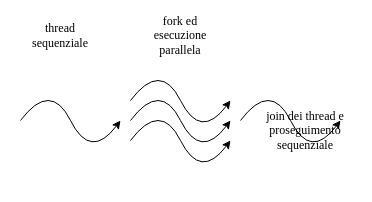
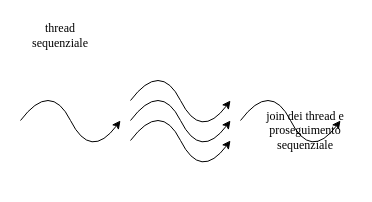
  <mxCell id="0" />
  <mxCell id="1" parent="0" />
  <mxCell id="2" value="" style="endArrow=classic;html=1;rounded=0;curved=1;fontFamily=Times New Roman;" edge="1" parent="1"><mxGeometry width="50" height="50" relative="1" as="geometry"><mxPoint x="20" y="120" as="sourcePoint" /><mxPoint x="120" y="120" as="targetPoint" /><Array as="points"><mxPoint x="50" y="80" /><mxPoint x="90" y="160" /></Array></mxGeometry></mxCell>
  <mxCell id="3" value="" style="endArrow=classic;html=1;rounded=0;curved=1;fontFamily=Times New Roman;" edge="1" parent="1"><mxGeometry width="50" height="50" relative="1" as="geometry"><mxPoint x="130" y="120" as="sourcePoint" /><mxPoint x="230" y="120" as="targetPoint" /><Array as="points"><mxPoint x="160" y="80" /><mxPoint x="200" y="160" /></Array></mxGeometry></mxCell>
  <mxCell id="4" value="" style="endArrow=classic;html=1;rounded=0;curved=1;fontFamily=Times New Roman;" edge="1" parent="1"><mxGeometry width="50" height="50" relative="1" as="geometry"><mxPoint x="130" y="100" as="sourcePoint" /><mxPoint x="230" y="100" as="targetPoint" /><Array as="points"><mxPoint x="160" y="60" /><mxPoint x="200" y="140" /></Array></mxGeometry></mxCell>
  <mxCell id="5" value="" style="endArrow=classic;html=1;rounded=0;curved=1;fontFamily=Times New Roman;" edge="1" parent="1"><mxGeometry width="50" height="50" relative="1" as="geometry"><mxPoint x="130" y="140" as="sourcePoint" /><mxPoint x="230" y="140" as="targetPoint" /><Array as="points"><mxPoint x="160" y="100" /><mxPoint x="200" y="180" /></Array></mxGeometry></mxCell>
  <mxCell id="6" value="" style="endArrow=classic;html=1;rounded=0;curved=1;fontFamily=Times New Roman;" edge="1" parent="1"><mxGeometry width="50" height="50" relative="1" as="geometry"><mxPoint x="240" y="120" as="sourcePoint" /><mxPoint x="340" y="120" as="targetPoint" /><Array as="points"><mxPoint x="270" y="80" /><mxPoint x="310" y="160" /></Array></mxGeometry></mxCell>
  <mxCell id="7" value="thread sequenziale" style="text;html=1;align=center;verticalAlign=middle;whiteSpace=wrap;rounded=0;fontFamily=Times New Roman;" vertex="1" parent="1"><mxGeometry x="30" y="20" width="60" height="30" as="geometry" /></mxCell>
- <mxCell id="8" value="fork ed esecuzione parallela" style="text;html=1;align=center;verticalAlign=middle;whiteSpace=wrap;rounded=0;fontFamily=Times New Roman;" vertex="1" parent="1"><mxGeometry x="150" y="20" width="60" height="30" as="geometry" /></mxCell>
  <mxCell id="9" value="join dei thread e proseguimento sequenziale" style="text;html=1;align=center;verticalAlign=middle;whiteSpace=wrap;rounded=0;fontFamily=Times New Roman;" vertex="1" parent="1"><mxGeometry x="260" y="115" width="90" height="30" as="geometry" /></mxCell>
